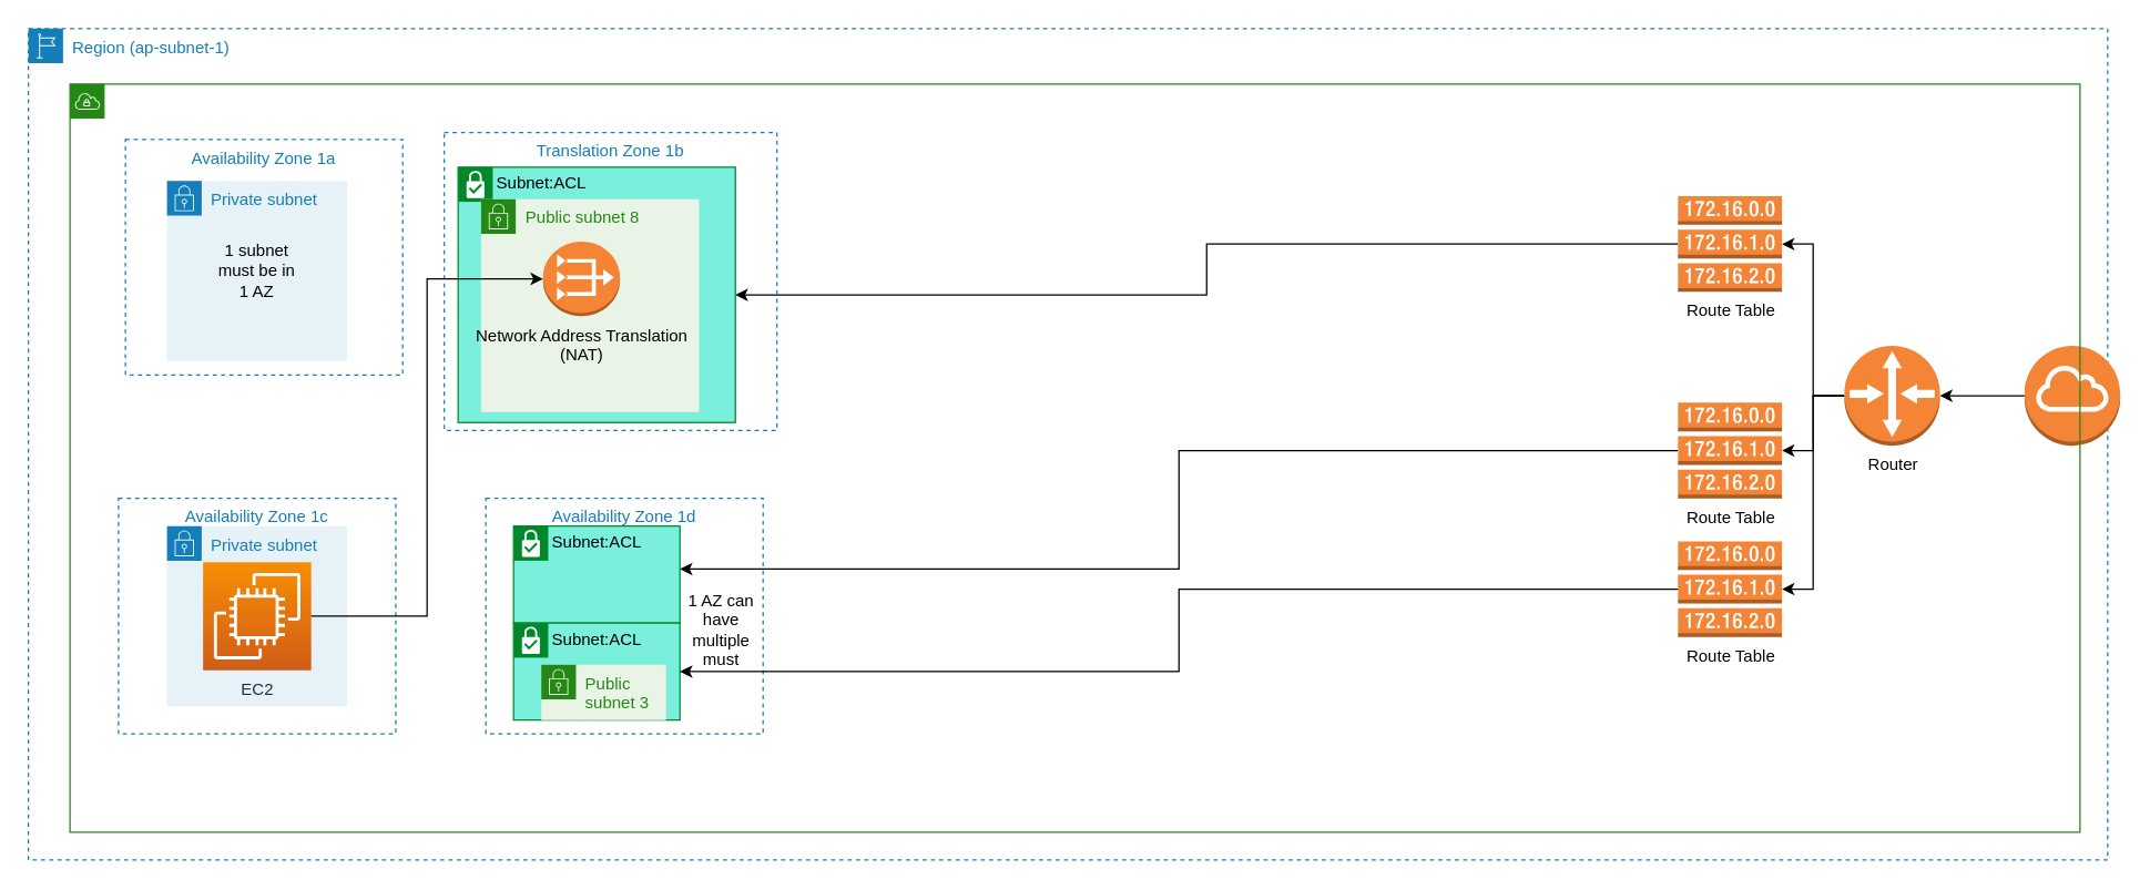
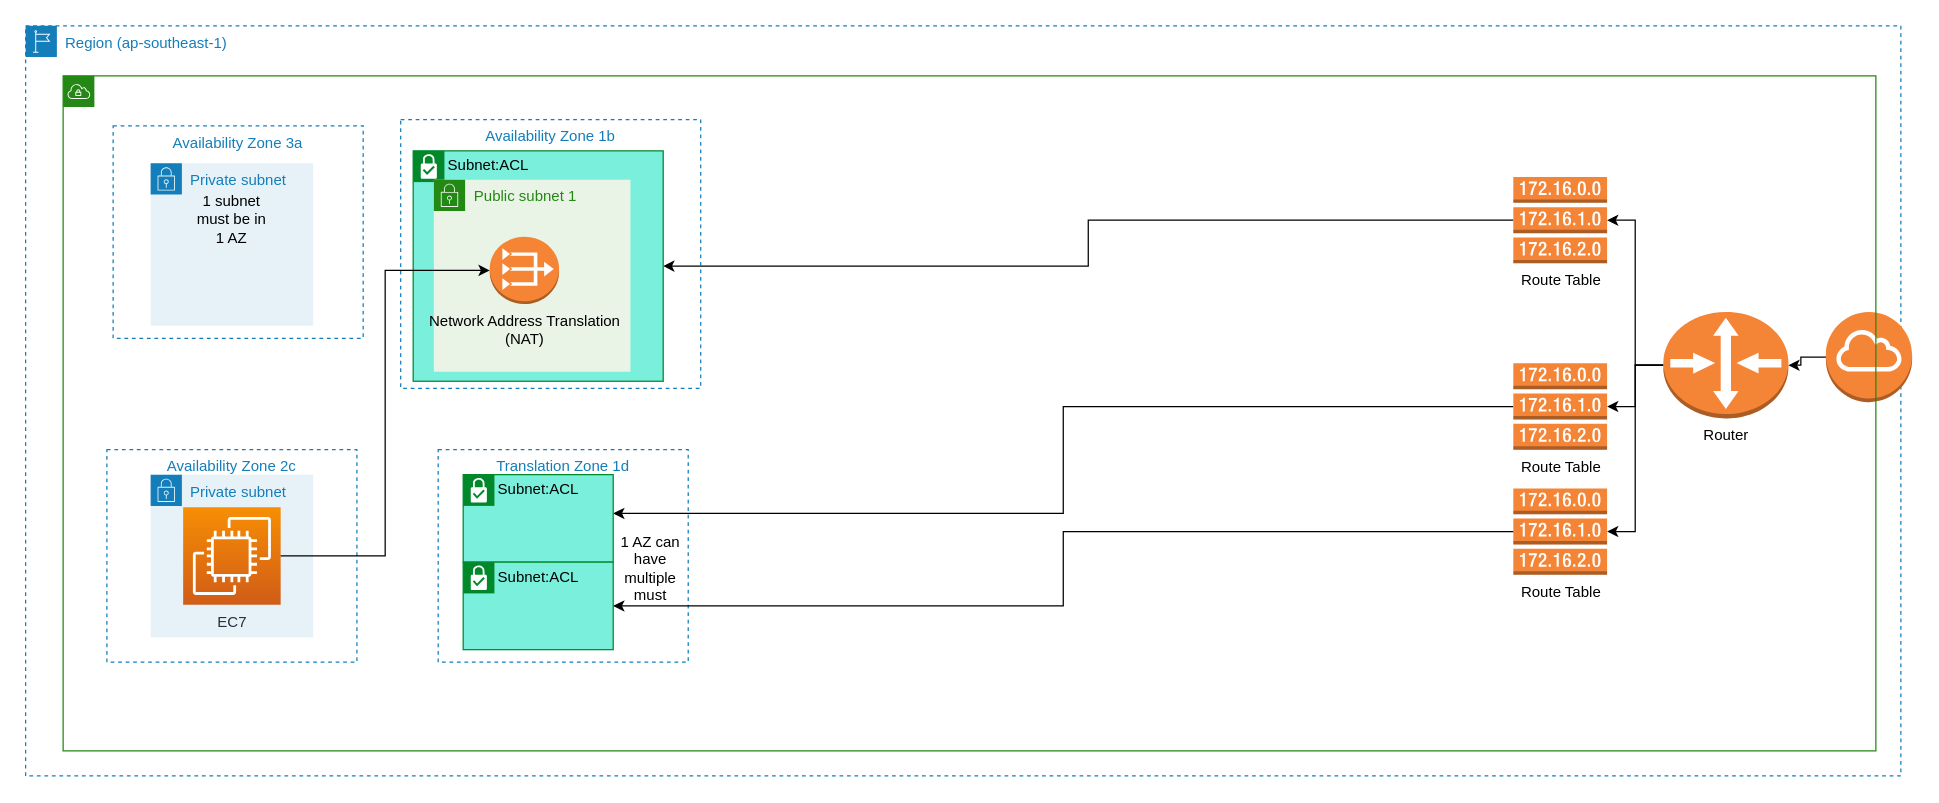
  <mxCell id="0" />
  <mxCell id="1" parent="0" />
- <mxCell id="2" value="Region (ap-subnet-1)" style="points=[[0,0],[0.25,0],[0.5,0],[0.75,0],[1,0],[1,0.25],[1,0.5],[1,0.75],[1,1],[0.75,1],[0.5,1],[0.25,1],[0,1],[0,0.75],[0,0.5],[0,0.25]];outlineConnect=0;gradientColor=none;html=1;whiteSpace=wrap;fontSize=12;fontStyle=0;container=1;pointerEvents=0;collapsible=0;recursiveResize=0;shape=mxgraph.aws4.group;grIcon=mxgraph.aws4.group_region;strokeColor=#147EBA;fillColor=none;verticalAlign=top;align=left;spacingLeft=30;fontColor=#147EBA;dashed=1;" parent="1" vertex="1"><mxGeometry x="20" y="20" width="1500" height="600" as="geometry" /></mxCell>
- <mxCell id="3" value="Availability Zone 1a" style="fillColor=none;strokeColor=#147EBA;dashed=1;verticalAlign=top;fontStyle=0;fontColor=#147EBA;" parent="2" vertex="1"><mxGeometry x="70" y="80" width="200" height="170" as="geometry" /></mxCell>
+ <mxCell id="2" value="Region (ap-southeast-1)" style="points=[[0,0],[0.25,0],[0.5,0],[0.75,0],[1,0],[1,0.25],[1,0.5],[1,0.75],[1,1],[0.75,1],[0.5,1],[0.25,1],[0,1],[0,0.75],[0,0.5],[0,0.25]];outlineConnect=0;gradientColor=none;html=1;whiteSpace=wrap;fontSize=12;fontStyle=0;container=1;pointerEvents=0;collapsible=0;recursiveResize=0;shape=mxgraph.aws4.group;grIcon=mxgraph.aws4.group_region;strokeColor=#147EBA;fillColor=none;verticalAlign=top;align=left;spacingLeft=30;fontColor=#147EBA;dashed=1;" parent="1" vertex="1"><mxGeometry x="20" y="20" width="1500" height="600" as="geometry" /></mxCell>
+ <mxCell id="3" value="Availability Zone 3a" style="fillColor=none;strokeColor=#147EBA;dashed=1;verticalAlign=top;fontStyle=0;fontColor=#147EBA;" parent="2" vertex="1"><mxGeometry x="70" y="80" width="200" height="170" as="geometry" /></mxCell>
  <mxCell id="4" value="" style="outlineConnect=0;dashed=0;verticalLabelPosition=bottom;verticalAlign=top;align=center;html=1;shape=mxgraph.aws3.internet_gateway;fillColor=#F58536;gradientColor=none;" vertex="1" parent="2"><mxGeometry x="1440" y="229" width="69" height="72" as="geometry" /></mxCell>
  <mxCell id="5" value="&amp;nbsp;" style="points=[[0,0],[0.25,0],[0.5,0],[0.75,0],[1,0],[1,0.25],[1,0.5],[1,0.75],[1,1],[0.75,1],[0.5,1],[0.25,1],[0,1],[0,0.75],[0,0.5],[0,0.25]];outlineConnect=0;gradientColor=none;html=1;whiteSpace=wrap;fontSize=12;fontStyle=0;container=1;pointerEvents=0;collapsible=0;recursiveResize=0;shape=mxgraph.aws4.group;grIcon=mxgraph.aws4.group_vpc;strokeColor=#248814;fillColor=none;verticalAlign=top;align=left;spacingLeft=30;fontColor=#AAB7B8;dashed=0;" parent="1" vertex="1"><mxGeometry x="50" y="60" width="1450" height="540" as="geometry" /></mxCell>
  <mxCell id="6" value="Private subnet" style="points=[[0,0],[0.25,0],[0.5,0],[0.75,0],[1,0],[1,0.25],[1,0.5],[1,0.75],[1,1],[0.75,1],[0.5,1],[0.25,1],[0,1],[0,0.75],[0,0.5],[0,0.25]];outlineConnect=0;gradientColor=none;html=1;whiteSpace=wrap;fontSize=12;fontStyle=0;container=1;pointerEvents=0;collapsible=0;recursiveResize=0;shape=mxgraph.aws4.group;grIcon=mxgraph.aws4.group_security_group;grStroke=0;strokeColor=#147EBA;fillColor=#E6F2F8;verticalAlign=top;align=left;spacingLeft=30;fontColor=#147EBA;dashed=0;" parent="5" vertex="1"><mxGeometry x="70" y="70" width="130" height="130" as="geometry" /></mxCell>
- <mxCell id="7" value="1 subnet must be in 1 AZ" style="text;html=1;strokeColor=none;fillColor=none;align=center;verticalAlign=middle;whiteSpace=wrap;rounded=0;" vertex="1" parent="6"><mxGeometry x="35" y="50" width="60" height="30" as="geometry" /></mxCell>
+ <mxCell id="7" value="1 subnet must be in 1 AZ" style="text;html=1;strokeColor=none;fillColor=none;align=center;verticalAlign=middle;whiteSpace=wrap;rounded=0;" vertex="1" parent="6"><mxGeometry x="35" y="30" width="60" height="30" as="geometry" /></mxCell>
  <mxCell id="8" style="edgeStyle=orthogonalEdgeStyle;rounded=0;orthogonalLoop=1;jettySize=auto;html=1;entryX=1;entryY=0.5;entryDx=0;entryDy=0;entryPerimeter=0;" edge="1" parent="5" source="11" target="13"><mxGeometry relative="1" as="geometry" /></mxCell>
  <mxCell id="9" style="edgeStyle=orthogonalEdgeStyle;rounded=0;orthogonalLoop=1;jettySize=auto;html=1;entryX=1;entryY=0.5;entryDx=0;entryDy=0;entryPerimeter=0;" edge="1" parent="5" source="11" target="15"><mxGeometry relative="1" as="geometry" /></mxCell>
  <mxCell id="10" style="edgeStyle=orthogonalEdgeStyle;rounded=0;orthogonalLoop=1;jettySize=auto;html=1;entryX=1;entryY=0.5;entryDx=0;entryDy=0;entryPerimeter=0;" edge="1" parent="5" source="11" target="16"><mxGeometry relative="1" as="geometry" /></mxCell>
- <mxCell id="11" value="Router" style="outlineConnect=0;dashed=0;verticalLabelPosition=bottom;verticalAlign=top;align=center;html=1;shape=mxgraph.aws3.router;fillColor=#F58536;gradientColor=none;" vertex="1" parent="5"><mxGeometry x="1280" y="189" width="69" height="72" as="geometry" /></mxCell>
+ <mxCell id="11" value="Router" style="outlineConnect=0;dashed=0;verticalLabelPosition=bottom;verticalAlign=top;align=center;html=1;shape=mxgraph.aws3.router;fillColor=#F58536;gradientColor=none;" vertex="1" parent="5"><mxGeometry x="1280" y="189" width="100" height="85" as="geometry" /></mxCell>
  <mxCell id="12" style="edgeStyle=orthogonalEdgeStyle;rounded=0;orthogonalLoop=1;jettySize=auto;html=1;" edge="1" parent="5" source="13" target="19"><mxGeometry relative="1" as="geometry" /></mxCell>
  <mxCell id="13" value="Route Table" style="outlineConnect=0;dashed=0;verticalLabelPosition=bottom;verticalAlign=top;align=center;html=1;shape=mxgraph.aws3.route_table;fillColor=#F58536;gradientColor=none;" vertex="1" parent="5"><mxGeometry x="1160" y="81" width="75" height="69" as="geometry" /></mxCell>
  <mxCell id="14" style="edgeStyle=orthogonalEdgeStyle;rounded=0;orthogonalLoop=1;jettySize=auto;html=1;entryX=1;entryY=0.443;entryDx=0;entryDy=0;entryPerimeter=0;" edge="1" parent="5" source="15" target="27"><mxGeometry relative="1" as="geometry" /></mxCell>
  <mxCell id="15" value="Route Table" style="outlineConnect=0;dashed=0;verticalLabelPosition=bottom;verticalAlign=top;align=center;html=1;shape=mxgraph.aws3.route_table;fillColor=#F58536;gradientColor=none;" vertex="1" parent="5"><mxGeometry x="1160" y="230" width="75" height="69" as="geometry" /></mxCell>
  <mxCell id="16" value="Route Table" style="outlineConnect=0;dashed=0;verticalLabelPosition=bottom;verticalAlign=top;align=center;html=1;shape=mxgraph.aws3.route_table;fillColor=#F58536;gradientColor=none;" vertex="1" parent="5"><mxGeometry x="1160" y="330" width="75" height="69" as="geometry" /></mxCell>
  <mxCell id="17" value="" style="group" vertex="1" connectable="0" parent="5"><mxGeometry x="270" y="35" width="240" height="215" as="geometry" /></mxCell>
- <mxCell id="18" value="Translation Zone 1b" style="fillColor=none;strokeColor=#147EBA;dashed=1;verticalAlign=top;fontStyle=0;fontColor=#147EBA;" vertex="1" parent="17"><mxGeometry width="240.0" height="215" as="geometry" /></mxCell>
+ <mxCell id="18" value="Availability Zone 1b" style="fillColor=none;strokeColor=#147EBA;dashed=1;verticalAlign=top;fontStyle=0;fontColor=#147EBA;" vertex="1" parent="17"><mxGeometry width="240.0" height="215" as="geometry" /></mxCell>
  <mxCell id="19" value="Subnet:ACL" style="shape=mxgraph.ibm.box;prType=subnet;fontStyle=0;verticalAlign=top;align=left;spacingLeft=32;spacingTop=4;fillColor=#7AF0DC;rounded=0;whiteSpace=wrap;html=1;strokeColor=#00882B;strokeWidth=1;dashed=0;container=1;spacing=-4;collapsible=0;expand=0;recursiveResize=0;" vertex="1" parent="17"><mxGeometry x="10" y="25.01" width="200" height="184.29" as="geometry" /></mxCell>
- <mxCell id="20" value="Public subnet 8" style="points=[[0,0],[0.25,0],[0.5,0],[0.75,0],[1,0],[1,0.25],[1,0.5],[1,0.75],[1,1],[0.75,1],[0.5,1],[0.25,1],[0,1],[0,0.75],[0,0.5],[0,0.25]];outlineConnect=0;gradientColor=none;html=1;whiteSpace=wrap;fontSize=12;fontStyle=0;container=1;pointerEvents=0;collapsible=0;recursiveResize=0;shape=mxgraph.aws4.group;grIcon=mxgraph.aws4.group_security_group;grStroke=0;strokeColor=#248814;fillColor=#E9F3E6;verticalAlign=top;align=left;spacingLeft=30;fontColor=#248814;" vertex="1" parent="19"><mxGeometry x="16.552" y="23.036" width="157.241" height="153.571" as="geometry" /></mxCell>
- <mxCell id="21" value="Network Address Translation&lt;br&gt;(NAT)" style="outlineConnect=0;dashed=0;verticalLabelPosition=bottom;verticalAlign=top;align=center;html=1;shape=mxgraph.aws3.vpc_nat_gateway;fillColor=#F58534;gradientColor=none;" vertex="1" parent="19"><mxGeometry x="61.208" y="53.75" width="55.514" height="53.75" as="geometry" /></mxCell>
+ <mxCell id="20" value="Public subnet 1" style="points=[[0,0],[0.25,0],[0.5,0],[0.75,0],[1,0],[1,0.25],[1,0.5],[1,0.75],[1,1],[0.75,1],[0.5,1],[0.25,1],[0,1],[0,0.75],[0,0.5],[0,0.25]];outlineConnect=0;gradientColor=none;html=1;whiteSpace=wrap;fontSize=12;fontStyle=0;container=1;pointerEvents=0;collapsible=0;recursiveResize=0;shape=mxgraph.aws4.group;grIcon=mxgraph.aws4.group_security_group;grStroke=0;strokeColor=#248814;fillColor=#E9F3E6;verticalAlign=top;align=left;spacingLeft=30;fontColor=#248814;" vertex="1" parent="19"><mxGeometry x="16.552" y="23.036" width="157.241" height="153.571" as="geometry" /></mxCell>
+ <mxCell id="21" value="Network Address Translation&lt;br&gt;(NAT)" style="outlineConnect=0;dashed=0;verticalLabelPosition=bottom;verticalAlign=top;align=center;html=1;shape=mxgraph.aws3.vpc_nat_gateway;fillColor=#F58534;gradientColor=none;" vertex="1" parent="19"><mxGeometry x="61.208" y="68.75" width="55.514" height="53.75" as="geometry" /></mxCell>
  <mxCell id="22" value="" style="group" vertex="1" connectable="0" parent="5"><mxGeometry x="35" y="299" width="200" height="170" as="geometry" /></mxCell>
- <mxCell id="23" value="Availability Zone 1c" style="fillColor=none;strokeColor=#147EBA;dashed=1;verticalAlign=top;fontStyle=0;fontColor=#147EBA;" vertex="1" parent="22"><mxGeometry width="200" height="170" as="geometry" /></mxCell>
+ <mxCell id="23" value="Availability Zone 2c" style="fillColor=none;strokeColor=#147EBA;dashed=1;verticalAlign=top;fontStyle=0;fontColor=#147EBA;" vertex="1" parent="22"><mxGeometry width="200" height="170" as="geometry" /></mxCell>
  <mxCell id="24" value="Private subnet" style="points=[[0,0],[0.25,0],[0.5,0],[0.75,0],[1,0],[1,0.25],[1,0.5],[1,0.75],[1,1],[0.75,1],[0.5,1],[0.25,1],[0,1],[0,0.75],[0,0.5],[0,0.25]];outlineConnect=0;gradientColor=none;html=1;whiteSpace=wrap;fontSize=12;fontStyle=0;container=1;pointerEvents=0;collapsible=0;recursiveResize=0;shape=mxgraph.aws4.group;grIcon=mxgraph.aws4.group_security_group;grStroke=0;strokeColor=#147EBA;fillColor=#E6F2F8;verticalAlign=top;align=left;spacingLeft=30;fontColor=#147EBA;dashed=0;" vertex="1" parent="22"><mxGeometry x="35" y="20" width="130" height="130" as="geometry" /></mxCell>
- <mxCell id="25" value="EC2" style="sketch=0;points=[[0,0,0],[0.25,0,0],[0.5,0,0],[0.75,0,0],[1,0,0],[0,1,0],[0.25,1,0],[0.5,1,0],[0.75,1,0],[1,1,0],[0,0.25,0],[0,0.5,0],[0,0.75,0],[1,0.25,0],[1,0.5,0],[1,0.75,0]];outlineConnect=0;fontColor=#232F3E;gradientColor=#F78E04;gradientDirection=north;fillColor=#D05C17;strokeColor=#ffffff;dashed=0;verticalLabelPosition=bottom;verticalAlign=top;align=center;html=1;fontSize=12;fontStyle=0;aspect=fixed;shape=mxgraph.aws4.resourceIcon;resIcon=mxgraph.aws4.ec2;" vertex="1" parent="24"><mxGeometry x="26" y="26" width="78" height="78" as="geometry" /></mxCell>
- <mxCell id="26" value="Availability Zone 1d" style="fillColor=none;strokeColor=#147EBA;dashed=1;verticalAlign=top;fontStyle=0;fontColor=#147EBA;" parent="5" vertex="1"><mxGeometry x="300" y="299" width="200" height="170" as="geometry" /></mxCell>
+ <mxCell id="25" value="EC7" style="sketch=0;points=[[0,0,0],[0.25,0,0],[0.5,0,0],[0.75,0,0],[1,0,0],[0,1,0],[0.25,1,0],[0.5,1,0],[0.75,1,0],[1,1,0],[0,0.25,0],[0,0.5,0],[0,0.75,0],[1,0.25,0],[1,0.5,0],[1,0.75,0]];outlineConnect=0;fontColor=#232F3E;gradientColor=#F78E04;gradientDirection=north;fillColor=#D05C17;strokeColor=#ffffff;dashed=0;verticalLabelPosition=bottom;verticalAlign=top;align=center;html=1;fontSize=12;fontStyle=0;aspect=fixed;shape=mxgraph.aws4.resourceIcon;resIcon=mxgraph.aws4.ec2;" vertex="1" parent="24"><mxGeometry x="26" y="26" width="78" height="78" as="geometry" /></mxCell>
+ <mxCell id="26" value="Translation Zone 1d" style="fillColor=none;strokeColor=#147EBA;dashed=1;verticalAlign=top;fontStyle=0;fontColor=#147EBA;" parent="5" vertex="1"><mxGeometry x="300" y="299" width="200" height="170" as="geometry" /></mxCell>
  <mxCell id="27" value="Subnet:ACL" style="shape=mxgraph.ibm.box;prType=subnet;fontStyle=0;verticalAlign=top;align=left;spacingLeft=32;spacingTop=4;fillColor=#7AF0DC;rounded=0;whiteSpace=wrap;html=1;strokeColor=#00882B;strokeWidth=1;dashed=0;container=1;spacing=-4;collapsible=0;expand=0;recursiveResize=0;" vertex="1" parent="5"><mxGeometry x="320" y="319" width="120" height="70" as="geometry" /></mxCell>
  <mxCell id="28" value="Subnet:ACL" style="shape=mxgraph.ibm.box;prType=subnet;fontStyle=0;verticalAlign=top;align=left;spacingLeft=32;spacingTop=4;fillColor=#7AF0DC;rounded=0;whiteSpace=wrap;html=1;strokeColor=#00882B;strokeWidth=1;dashed=0;container=1;spacing=-4;collapsible=0;expand=0;recursiveResize=0;" vertex="1" parent="5"><mxGeometry x="320" y="389" width="120" height="70" as="geometry" /></mxCell>
- <mxCell id="29" value="Public subnet 3" style="points=[[0,0],[0.25,0],[0.5,0],[0.75,0],[1,0],[1,0.25],[1,0.5],[1,0.75],[1,1],[0.75,1],[0.5,1],[0.25,1],[0,1],[0,0.75],[0,0.5],[0,0.25]];outlineConnect=0;gradientColor=none;html=1;whiteSpace=wrap;fontSize=12;fontStyle=0;container=1;pointerEvents=0;collapsible=0;recursiveResize=0;shape=mxgraph.aws4.group;grIcon=mxgraph.aws4.group_security_group;grStroke=0;strokeColor=#248814;fillColor=#E9F3E6;verticalAlign=top;align=left;spacingLeft=30;fontColor=#248814;" vertex="1" parent="28"><mxGeometry x="20" y="30" width="90" height="40" as="geometry" /></mxCell>
  <mxCell id="30" value="1 AZ can have multiple must" style="text;html=1;strokeColor=none;fillColor=none;align=center;verticalAlign=middle;whiteSpace=wrap;rounded=0;" vertex="1" parent="5"><mxGeometry x="440" y="379" width="60" height="30" as="geometry" /></mxCell>
  <mxCell id="31" style="edgeStyle=orthogonalEdgeStyle;rounded=0;orthogonalLoop=1;jettySize=auto;html=1;" edge="1" parent="5" source="16" target="28"><mxGeometry relative="1" as="geometry" /></mxCell>
  <mxCell id="32" style="edgeStyle=orthogonalEdgeStyle;rounded=0;orthogonalLoop=1;jettySize=auto;html=1;entryX=0;entryY=0.5;entryDx=0;entryDy=0;entryPerimeter=0;" edge="1" parent="5" source="25" target="21"><mxGeometry relative="1" as="geometry" /></mxCell>
  <mxCell id="33" style="edgeStyle=orthogonalEdgeStyle;rounded=0;orthogonalLoop=1;jettySize=auto;html=1;entryX=1;entryY=0.5;entryDx=0;entryDy=0;entryPerimeter=0;" edge="1" parent="1" source="4" target="11"><mxGeometry relative="1" as="geometry" /></mxCell>
